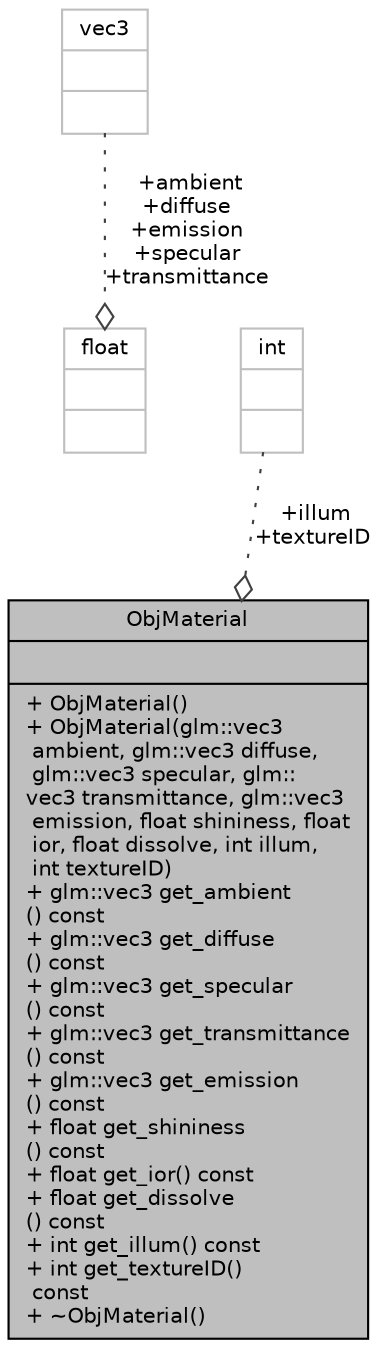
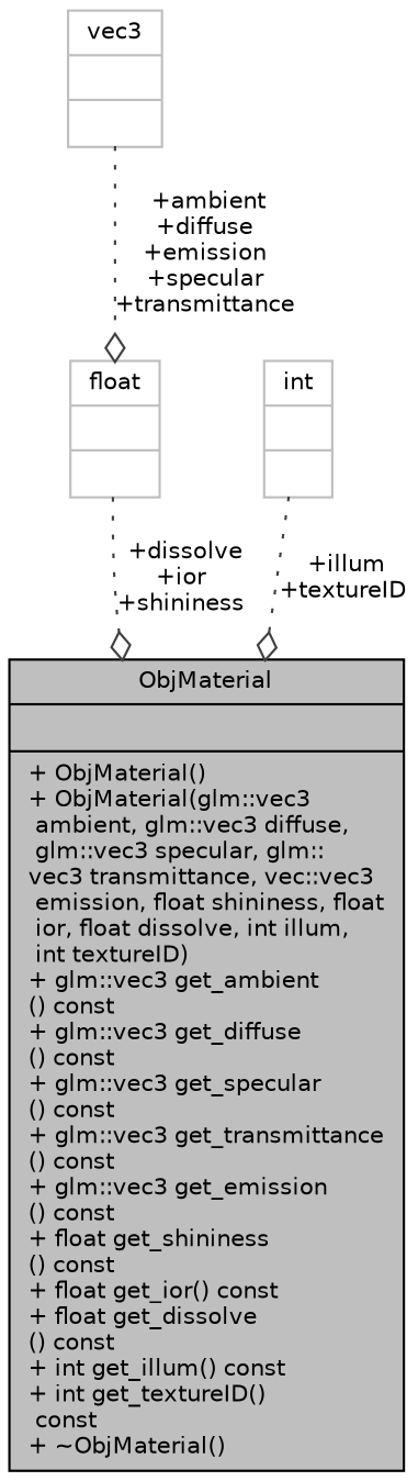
  digraph {
    node [color=grey75 fontname=Helvetica fontsize=10 shape=record]
    edge [arrowhead=odiamond color=grey25 fontname=Helvetica fontsize=10 labelfontname=Helvetica labelfontsize=10 style=dotted]
-   n1 [color=black fillcolor=grey75 fontcolor=black height=0.2 label="{ObjMaterial\n||+  ObjMaterial()\l+  ObjMaterial(glm::vec3\l ambient, glm::vec3 diffuse,\l glm::vec3 specular, glm::\lvec3 transmittance, glm::vec3\l emission, float shininess, float\l ior, float dissolve, int illum,\l int textureID)\l+ glm::vec3 get_ambient\l() const\l+ glm::vec3 get_diffuse\l() const\l+ glm::vec3 get_specular\l() const\l+ glm::vec3 get_transmittance\l() const\l+ glm::vec3 get_emission\l() const\l+ float get_shininess\l() const\l+ float get_ior() const\l+ float get_dissolve\l() const\l+ int get_illum() const\l+ int get_textureID()\l const\l+  ~ObjMaterial()\l}" style=filled width=0.4]
+   n1 [color=black fillcolor=grey75 fontcolor=black height=0.2 label="{ObjMaterial\n||+  ObjMaterial()\l+  ObjMaterial(glm::vec3\l ambient, glm::vec3 diffuse,\l glm::vec3 specular, glm::\lvec3 transmittance, vec::vec3\l emission, float shininess, float\l ior, float dissolve, int illum,\l int textureID)\l+ glm::vec3 get_ambient\l() const\l+ glm::vec3 get_diffuse\l() const\l+ glm::vec3 get_specular\l() const\l+ glm::vec3 get_transmittance\l() const\l+ glm::vec3 get_emission\l() const\l+ float get_shininess\l() const\l+ float get_ior() const\l+ float get_dissolve\l() const\l+ int get_illum() const\l+ int get_textureID()\l const\l+  ~ObjMaterial()\l}" style=filled width=0.4]
    n2 [height=0.2 label="{vec3\n||}" width=0.4]
    n3 [height=0.2 label="{float\n||}" width=0.4]
    n4 [height=0.2 label="{int\n||}" width=0.4]
    n2 -> n3 [label=" +ambient\n+diffuse\n+emission\n+specular\n+transmittance"]
+   n3 -> n1 [label=" +dissolve\n+ior\n+shininess"]
    n4 -> n1 [label=" +illum\n+textureID"]
  }
